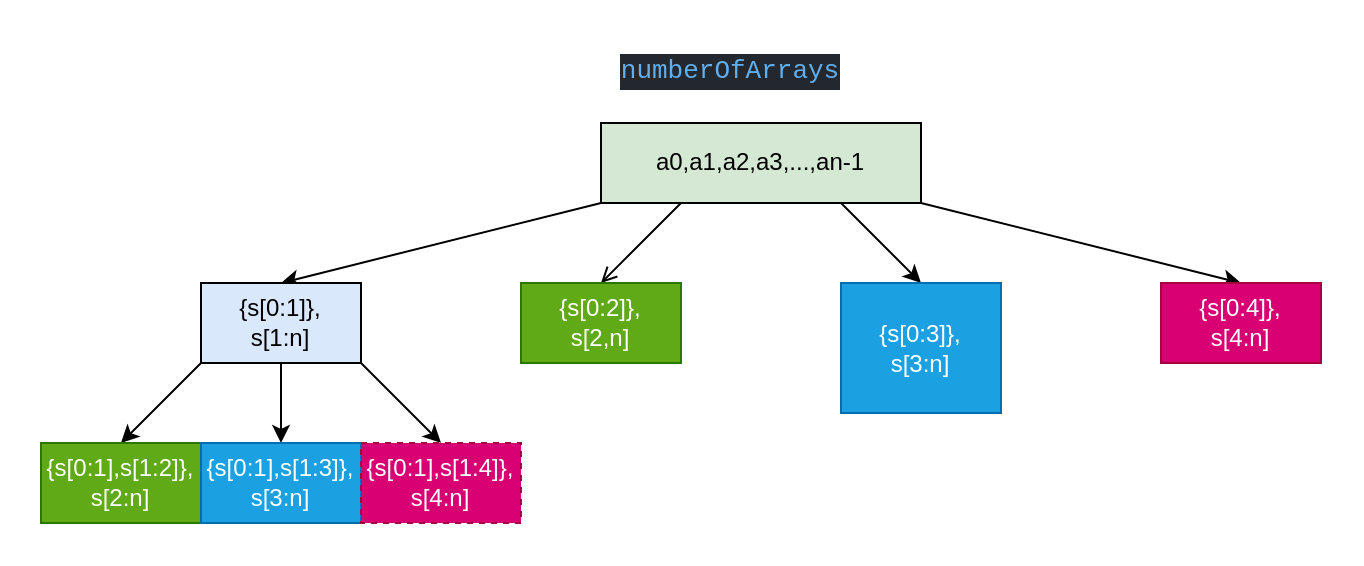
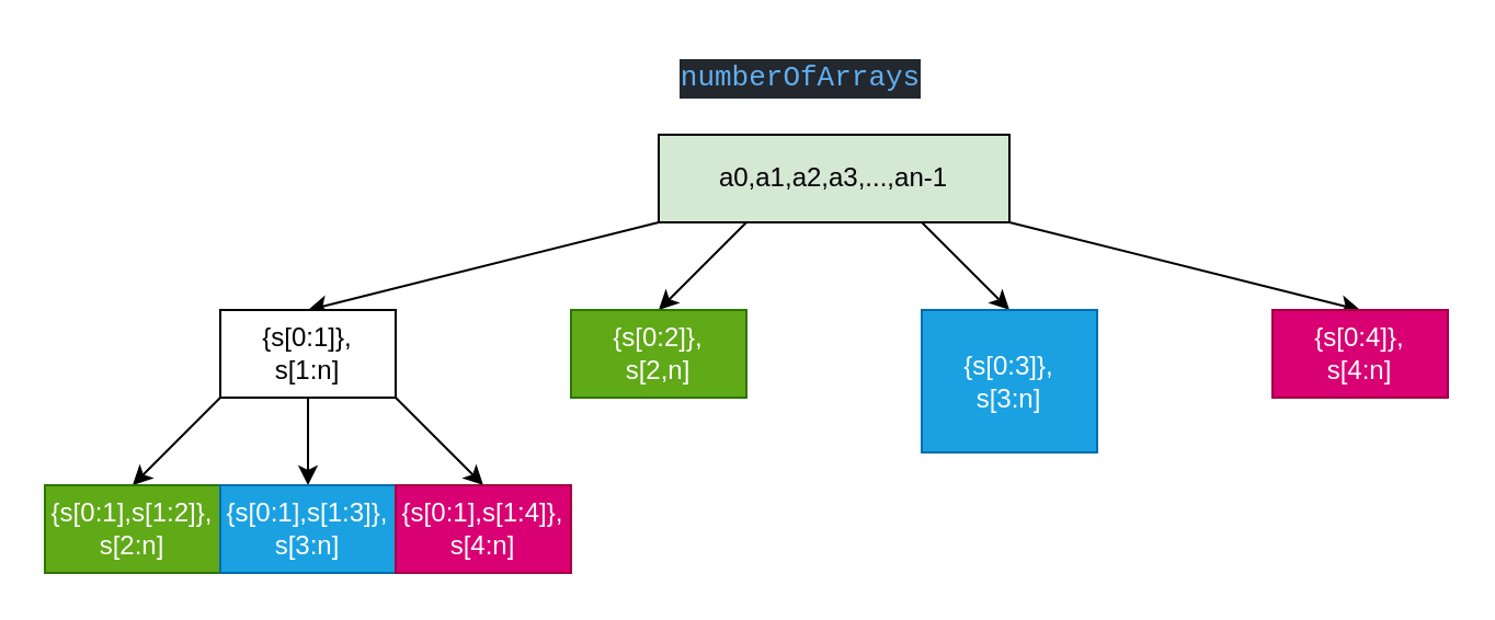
  <mxCell id="0" />
  <mxCell id="1" parent="0" />
  <mxCell id="2" style="edgeStyle=none;html=1;exitX=0;exitY=1;exitDx=0;exitDy=0;entryX=0.5;entryY=0;entryDx=0;entryDy=0;" parent="1" source="6" target="10" edge="1"><mxGeometry relative="1" as="geometry" /></mxCell>
- <mxCell id="3" style="edgeStyle=none;html=1;exitX=0.25;exitY=1;exitDx=0;exitDy=0;entryX=0.5;entryY=0;entryDx=0;entryDy=0;endArrow=open;" parent="1" source="6" target="11" edge="1"><mxGeometry relative="1" as="geometry" /></mxCell>
+ <mxCell id="3" style="edgeStyle=none;html=1;exitX=0.25;exitY=1;exitDx=0;exitDy=0;entryX=0.5;entryY=0;entryDx=0;entryDy=0;" parent="1" source="6" target="11" edge="1"><mxGeometry relative="1" as="geometry" /></mxCell>
  <mxCell id="4" style="edgeStyle=none;html=1;exitX=0.75;exitY=1;exitDx=0;exitDy=0;entryX=0.5;entryY=0;entryDx=0;entryDy=0;" parent="1" source="6" target="12" edge="1"><mxGeometry relative="1" as="geometry" /></mxCell>
  <mxCell id="5" style="edgeStyle=none;html=1;exitX=1;exitY=1;exitDx=0;exitDy=0;entryX=0.5;entryY=0;entryDx=0;entryDy=0;" parent="1" source="6" target="13" edge="1"><mxGeometry relative="1" as="geometry" /></mxCell>
  <mxCell id="6" value="a0,a1,a2,a3,...,an-1" style="rounded=0;whiteSpace=wrap;html=1;fillColor=#d5e8d4;" parent="1" vertex="1"><mxGeometry x="300" y="61" width="160" height="40" as="geometry" /></mxCell>
  <mxCell id="7" style="edgeStyle=none;html=1;entryX=0.5;entryY=0;entryDx=0;entryDy=0;" parent="1" source="10" target="15" edge="1"><mxGeometry relative="1" as="geometry" /></mxCell>
  <mxCell id="8" style="edgeStyle=none;html=1;exitX=0;exitY=1;exitDx=0;exitDy=0;entryX=0.5;entryY=0;entryDx=0;entryDy=0;" parent="1" source="10" edge="1"><mxGeometry relative="1" as="geometry"><mxPoint x="60" y="221" as="targetPoint" /></mxGeometry></mxCell>
  <mxCell id="9" style="edgeStyle=none;html=1;exitX=1;exitY=1;exitDx=0;exitDy=0;entryX=0.5;entryY=0;entryDx=0;entryDy=0;" parent="1" source="10" target="16" edge="1"><mxGeometry relative="1" as="geometry" /></mxCell>
- <mxCell id="10" value="{s[0:1]}, &lt;br&gt;s[1:n]" style="rounded=0;whiteSpace=wrap;html=1;fillColor=#dae8fc;" parent="1" vertex="1"><mxGeometry x="100" y="141" width="80" height="40" as="geometry" /></mxCell>
+ <mxCell id="10" value="{s[0:1]}, &lt;br&gt;s[1:n]" style="rounded=0;whiteSpace=wrap;html=1;" parent="1" vertex="1"><mxGeometry x="100" y="141" width="80" height="40" as="geometry" /></mxCell>
  <mxCell id="11" value="{s[0:2]}, &lt;br&gt;s[2,n]" style="rounded=0;whiteSpace=wrap;html=1;fillColor=#60a917;fontColor=#ffffff;strokeColor=#2D7600;" parent="1" vertex="1"><mxGeometry x="260" y="141" width="80" height="40" as="geometry" /></mxCell>
  <mxCell id="12" value="{s[0:3]}, &lt;br&gt;s[3:n]" style="rounded=0;whiteSpace=wrap;html=1;fillColor=#1ba1e2;fontColor=#ffffff;strokeColor=#006EAF;" parent="1" vertex="1"><mxGeometry x="420" y="141" width="80" height="65" as="geometry" /></mxCell>
  <mxCell id="13" value="{s[0:4]}, &lt;br&gt;s[4:n]" style="rounded=0;whiteSpace=wrap;html=1;fillColor=#d80073;fontColor=#ffffff;strokeColor=#A50040;" parent="1" vertex="1"><mxGeometry x="580" y="141" width="80" height="40" as="geometry" /></mxCell>
  <mxCell id="14" value="{s[0:1],s[1:2]},&lt;br&gt;s[2:n]" style="rounded=0;whiteSpace=wrap;html=1;fillColor=#60a917;fontColor=#ffffff;strokeColor=#2D7600;" parent="1" vertex="1"><mxGeometry y="221" width="80" height="40" as="geometry" x="20" /></mxCell>
  <mxCell id="15" value="{s[0:1],s[1:3]},&lt;br&gt;s[3:n]" style="rounded=0;whiteSpace=wrap;html=1;fillColor=#1ba1e2;fontColor=#ffffff;strokeColor=#006EAF;" parent="1" vertex="1"><mxGeometry x="100" y="221" width="80" height="40" as="geometry" /></mxCell>
- <mxCell id="16" value="{s[0:1],s[1:4]},&lt;br&gt;s[4:n]" style="rounded=0;whiteSpace=wrap;html=1;fillColor=#d80073;fontColor=#ffffff;strokeColor=#A50040;dashed=1;" parent="1" vertex="1"><mxGeometry x="180" y="221" width="80" height="40" as="geometry" /></mxCell>
+ <mxCell id="16" value="{s[0:1],s[1:4]},&lt;br&gt;s[4:n]" style="rounded=0;whiteSpace=wrap;html=1;fillColor=#d80073;fontColor=#ffffff;strokeColor=#A50040;" parent="1" vertex="1"><mxGeometry x="180" y="221" width="80" height="40" as="geometry" /></mxCell>
  <mxCell id="17" value="&lt;div style=&quot;color: rgb(171, 178, 191); background-color: rgb(35, 39, 46); font-family: &amp;quot;MesloLGM Nerd Font&amp;quot;, &amp;quot;CodeNewRoman NF&amp;quot;, Consolas, &amp;quot;Courier New&amp;quot;, monospace, Consolas, &amp;quot;Courier New&amp;quot;, monospace; font-size: 13px; line-height: 18px;&quot;&gt;&lt;span style=&quot;color: #61afef;&quot;&gt;numberOfArrays&lt;/span&gt;&lt;/div&gt;" style="text;html=1;strokeColor=none;fillColor=none;align=center;verticalAlign=middle;whiteSpace=wrap;rounded=0;" vertex="1" parent="1"><mxGeometry x="305" y="20" width="120" height="30" as="geometry" /></mxCell>
